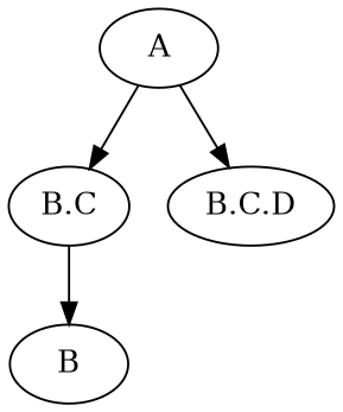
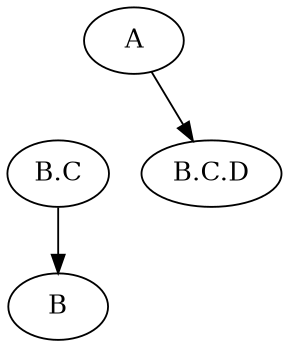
  digraph {
    A
    "B.C"
    "B.C.D"
    B
-   A -> "B.C"
    A -> "B.C.D"
    "B.C" -> B
  }
